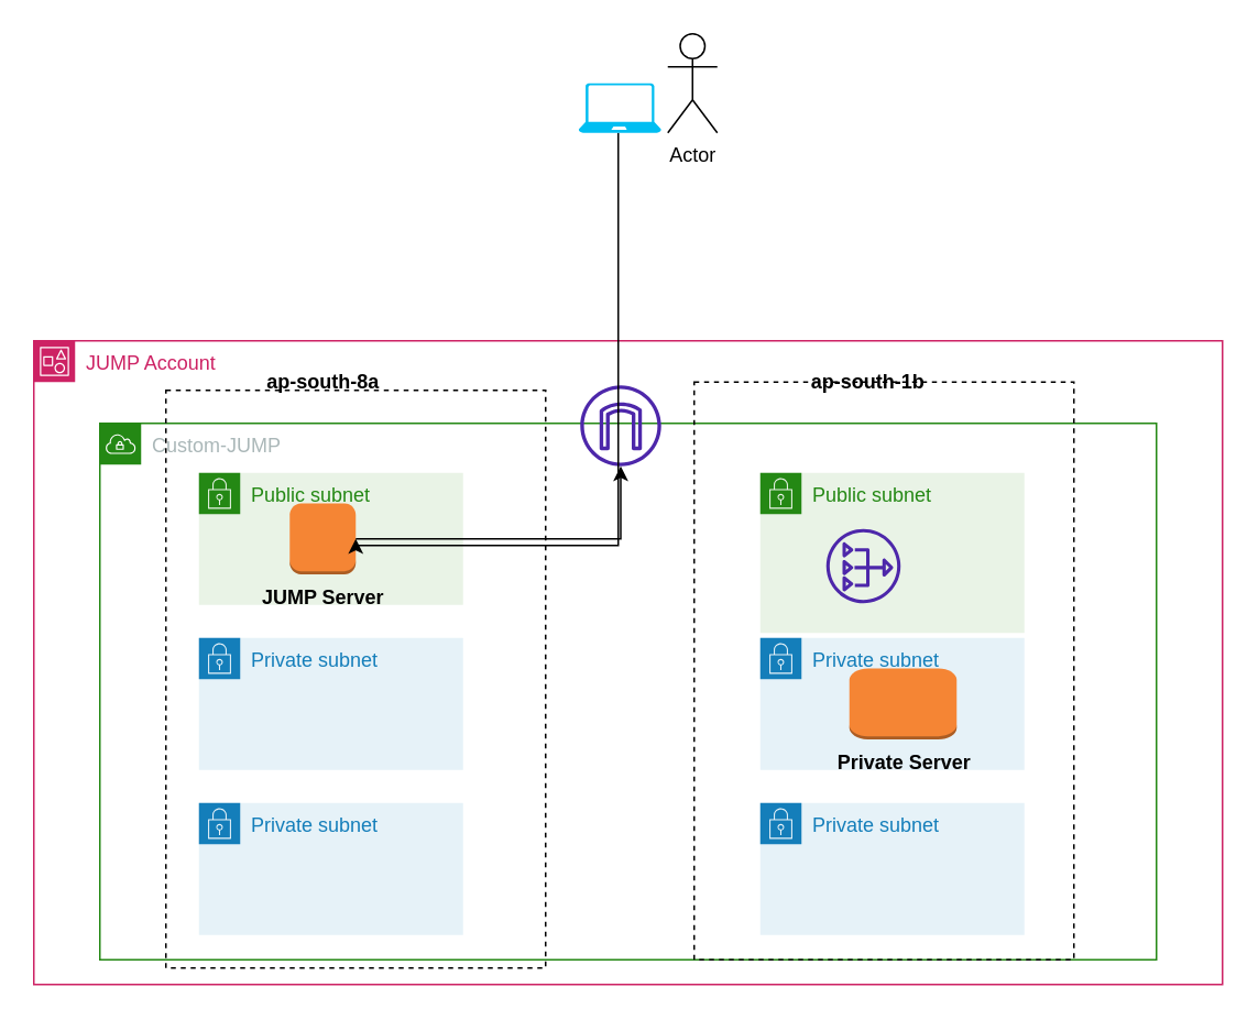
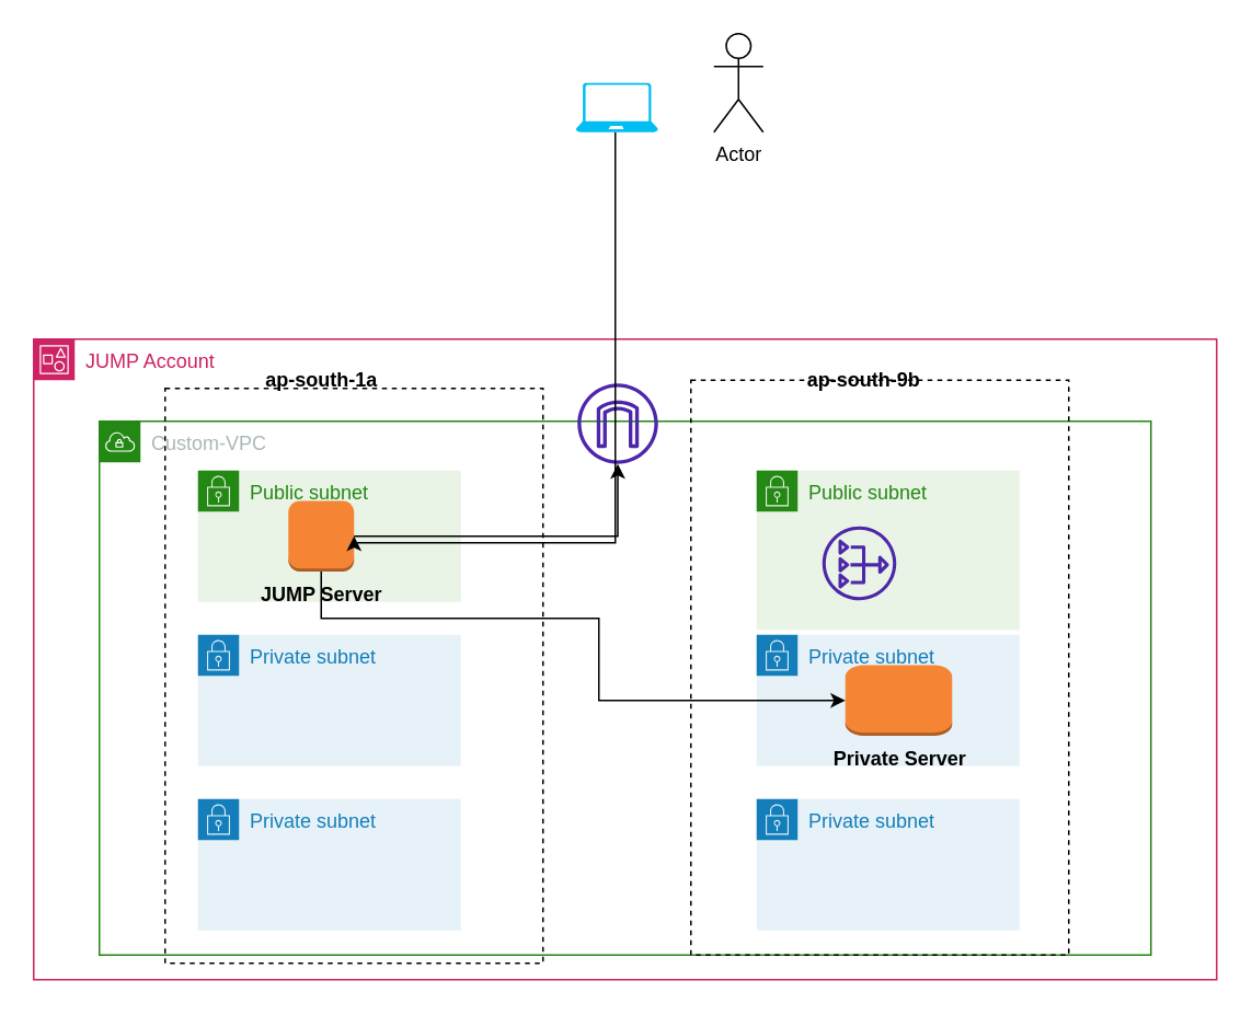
  <mxCell id="0" />
  <mxCell id="1" parent="0" />
  <mxCell id="2" value="JUMP Account" style="points=[[0,0],[0.25,0],[0.5,0],[0.75,0],[1,0],[1,0.25],[1,0.5],[1,0.75],[1,1],[0.75,1],[0.5,1],[0.25,1],[0,1],[0,0.75],[0,0.5],[0,0.25]];outlineConnect=0;gradientColor=none;html=1;whiteSpace=wrap;fontSize=12;fontStyle=0;container=1;pointerEvents=0;collapsible=0;recursiveResize=0;shape=mxgraph.aws4.group;grIcon=mxgraph.aws4.group_account;strokeColor=#CD2264;fillColor=none;verticalAlign=top;align=left;spacingLeft=30;fontColor=#CD2264;dashed=0;" parent="1" vertex="1"><mxGeometry x="20" y="206" width="720" height="390" as="geometry" /></mxCell>
- <mxCell id="3" value="Custom-JUMP" style="points=[[0,0],[0.25,0],[0.5,0],[0.75,0],[1,0],[1,0.25],[1,0.5],[1,0.75],[1,1],[0.75,1],[0.5,1],[0.25,1],[0,1],[0,0.75],[0,0.5],[0,0.25]];outlineConnect=0;gradientColor=none;html=1;whiteSpace=wrap;fontSize=12;fontStyle=0;container=1;pointerEvents=0;collapsible=0;recursiveResize=0;shape=mxgraph.aws4.group;grIcon=mxgraph.aws4.group_vpc;strokeColor=#248814;fillColor=none;verticalAlign=top;align=left;spacingLeft=30;fontColor=#AAB7B8;dashed=0;" parent="2" vertex="1"><mxGeometry x="40" y="50" width="640" height="325" as="geometry" /></mxCell>
+ <mxCell id="3" value="Custom-VPC" style="points=[[0,0],[0.25,0],[0.5,0],[0.75,0],[1,0],[1,0.25],[1,0.5],[1,0.75],[1,1],[0.75,1],[0.5,1],[0.25,1],[0,1],[0,0.75],[0,0.5],[0,0.25]];outlineConnect=0;gradientColor=none;html=1;whiteSpace=wrap;fontSize=12;fontStyle=0;container=1;pointerEvents=0;collapsible=0;recursiveResize=0;shape=mxgraph.aws4.group;grIcon=mxgraph.aws4.group_vpc;strokeColor=#248814;fillColor=none;verticalAlign=top;align=left;spacingLeft=30;fontColor=#AAB7B8;dashed=0;" parent="2" vertex="1"><mxGeometry x="40" y="50" width="640" height="325" as="geometry" /></mxCell>
  <mxCell id="4" value="" style="rounded=0;whiteSpace=wrap;html=1;fillColor=none;dashed=1;" parent="3" vertex="1"><mxGeometry x="40" y="-20" width="230" height="350" as="geometry" /></mxCell>
  <mxCell id="5" value="" style="rounded=0;whiteSpace=wrap;html=1;fillColor=none;dashed=1;" parent="3" vertex="1"><mxGeometry x="360" y="-25" width="230" height="350" as="geometry" /></mxCell>
- <mxCell id="6" value="&lt;b&gt;ap-south-1b&lt;/b&gt;" style="text;html=1;align=center;verticalAlign=middle;resizable=0;points=[];autosize=1;strokeColor=none;fillColor=none;" parent="3" vertex="1"><mxGeometry x="420" y="-40" width="90" height="30" as="geometry" /></mxCell>
+ <mxCell id="6" value="&lt;b&gt;ap-south-9b&lt;/b&gt;" style="text;html=1;align=center;verticalAlign=middle;resizable=0;points=[];autosize=1;strokeColor=none;fillColor=none;" parent="3" vertex="1"><mxGeometry x="420" y="-40" width="90" height="30" as="geometry" /></mxCell>
  <mxCell id="7" value="Public subnet" style="points=[[0,0],[0.25,0],[0.5,0],[0.75,0],[1,0],[1,0.25],[1,0.5],[1,0.75],[1,1],[0.75,1],[0.5,1],[0.25,1],[0,1],[0,0.75],[0,0.5],[0,0.25]];outlineConnect=0;gradientColor=none;html=1;whiteSpace=wrap;fontSize=12;fontStyle=0;container=1;pointerEvents=0;collapsible=0;recursiveResize=0;shape=mxgraph.aws4.group;grIcon=mxgraph.aws4.group_security_group;grStroke=0;strokeColor=#248814;fillColor=#E9F3E6;verticalAlign=top;align=left;spacingLeft=30;fontColor=#248814;dashed=0;" parent="3" vertex="1"><mxGeometry x="60" y="30" width="160" height="80" as="geometry" /></mxCell>
  <mxCell id="8" value="&lt;b&gt;JUMP Server&lt;/b&gt;" style="outlineConnect=0;dashed=0;verticalLabelPosition=bottom;verticalAlign=top;align=center;html=1;shape=mxgraph.aws3.instance;fillColor=#F58534;gradientColor=none;" parent="7" vertex="1"><mxGeometry x="55" y="18.5" width="40" height="43" as="geometry" /></mxCell>
  <mxCell id="9" value="Public subnet" style="points=[[0,0],[0.25,0],[0.5,0],[0.75,0],[1,0],[1,0.25],[1,0.5],[1,0.75],[1,1],[0.75,1],[0.5,1],[0.25,1],[0,1],[0,0.75],[0,0.5],[0,0.25]];outlineConnect=0;gradientColor=none;html=1;whiteSpace=wrap;fontSize=12;fontStyle=0;container=1;pointerEvents=0;collapsible=0;recursiveResize=0;shape=mxgraph.aws4.group;grIcon=mxgraph.aws4.group_security_group;grStroke=0;strokeColor=#248814;fillColor=#E9F3E6;verticalAlign=top;align=left;spacingLeft=30;fontColor=#248814;dashed=0;" parent="3" vertex="1"><mxGeometry x="400" y="30" width="160" height="97" as="geometry" /></mxCell>
  <mxCell id="10" value="" style="sketch=0;outlineConnect=0;fontColor=#232F3E;gradientColor=none;fillColor=#4D27AA;strokeColor=none;dashed=0;verticalLabelPosition=bottom;verticalAlign=top;align=center;html=1;fontSize=12;fontStyle=0;aspect=fixed;pointerEvents=1;shape=mxgraph.aws4.nat_gateway;" parent="9" vertex="1"><mxGeometry x="40" y="34" width="45" height="45" as="geometry" /></mxCell>
  <mxCell id="11" value="Private subnet" style="points=[[0,0],[0.25,0],[0.5,0],[0.75,0],[1,0],[1,0.25],[1,0.5],[1,0.75],[1,1],[0.75,1],[0.5,1],[0.25,1],[0,1],[0,0.75],[0,0.5],[0,0.25]];outlineConnect=0;gradientColor=none;html=1;whiteSpace=wrap;fontSize=12;fontStyle=0;container=1;pointerEvents=0;collapsible=0;recursiveResize=0;shape=mxgraph.aws4.group;grIcon=mxgraph.aws4.group_security_group;grStroke=0;strokeColor=#147EBA;fillColor=#E6F2F8;verticalAlign=top;align=left;spacingLeft=30;fontColor=#147EBA;dashed=0;" parent="3" vertex="1"><mxGeometry x="60" y="130" width="160" height="80" as="geometry" /></mxCell>
  <mxCell id="12" value="Private subnet" style="points=[[0,0],[0.25,0],[0.5,0],[0.75,0],[1,0],[1,0.25],[1,0.5],[1,0.75],[1,1],[0.75,1],[0.5,1],[0.25,1],[0,1],[0,0.75],[0,0.5],[0,0.25]];outlineConnect=0;gradientColor=none;html=1;whiteSpace=wrap;fontSize=12;fontStyle=0;container=1;pointerEvents=0;collapsible=0;recursiveResize=0;shape=mxgraph.aws4.group;grIcon=mxgraph.aws4.group_security_group;grStroke=0;strokeColor=#147EBA;fillColor=#E6F2F8;verticalAlign=top;align=left;spacingLeft=30;fontColor=#147EBA;dashed=0;" parent="3" vertex="1"><mxGeometry x="60" y="230" width="160" height="80" as="geometry" /></mxCell>
  <mxCell id="13" value="Private subnet" style="points=[[0,0],[0.25,0],[0.5,0],[0.75,0],[1,0],[1,0.25],[1,0.5],[1,0.75],[1,1],[0.75,1],[0.5,1],[0.25,1],[0,1],[0,0.75],[0,0.5],[0,0.25]];outlineConnect=0;gradientColor=none;html=1;whiteSpace=wrap;fontSize=12;fontStyle=0;container=1;pointerEvents=0;collapsible=0;recursiveResize=0;shape=mxgraph.aws4.group;grIcon=mxgraph.aws4.group_security_group;grStroke=0;strokeColor=#147EBA;fillColor=#E6F2F8;verticalAlign=top;align=left;spacingLeft=30;fontColor=#147EBA;dashed=0;" parent="3" vertex="1"><mxGeometry x="400" y="130" width="160" height="80" as="geometry" /></mxCell>
  <mxCell id="14" value="&lt;b&gt;Private Server&lt;/b&gt;" style="outlineConnect=0;dashed=0;verticalLabelPosition=bottom;verticalAlign=top;align=center;html=1;shape=mxgraph.aws3.instance;fillColor=#F58534;gradientColor=none;" parent="13" vertex="1"><mxGeometry x="54" y="18.5" width="65" height="43" as="geometry" /></mxCell>
  <mxCell id="15" value="Private subnet" style="points=[[0,0],[0.25,0],[0.5,0],[0.75,0],[1,0],[1,0.25],[1,0.5],[1,0.75],[1,1],[0.75,1],[0.5,1],[0.25,1],[0,1],[0,0.75],[0,0.5],[0,0.25]];outlineConnect=0;gradientColor=none;html=1;whiteSpace=wrap;fontSize=12;fontStyle=0;container=1;pointerEvents=0;collapsible=0;recursiveResize=0;shape=mxgraph.aws4.group;grIcon=mxgraph.aws4.group_security_group;grStroke=0;strokeColor=#147EBA;fillColor=#E6F2F8;verticalAlign=top;align=left;spacingLeft=30;fontColor=#147EBA;dashed=0;" parent="3" vertex="1"><mxGeometry x="400" y="230" width="160" height="80" as="geometry" /></mxCell>
- <mxCell id="17" value="&lt;b&gt;ap-south-8a&lt;/b&gt;" style="text;html=1;align=center;verticalAlign=middle;resizable=0;points=[];autosize=1;strokeColor=none;fillColor=none;" parent="2" vertex="1"><mxGeometry x="130" y="10" width="90" height="30" as="geometry" /></mxCell>
+ <mxCell id="16" style="edgeStyle=orthogonalEdgeStyle;rounded=0;orthogonalLoop=1;jettySize=auto;html=1;" parent="3" source="8" target="14" edge="1"><mxGeometry relative="1" as="geometry"><Array as="points"><mxPoint x="135" y="120" /><mxPoint x="304" y="120" /><mxPoint x="304" y="170" /></Array></mxGeometry></mxCell>
+ <mxCell id="17" value="&lt;b&gt;ap-south-1a&lt;/b&gt;" style="text;html=1;align=center;verticalAlign=middle;resizable=0;points=[];autosize=1;strokeColor=none;fillColor=none;" parent="2" vertex="1"><mxGeometry x="130" y="10" width="90" height="30" as="geometry" /></mxCell>
  <mxCell id="18" value="" style="sketch=0;outlineConnect=0;fontColor=#232F3E;gradientColor=none;fillColor=#4D27AA;strokeColor=none;dashed=0;verticalLabelPosition=bottom;verticalAlign=top;align=center;html=1;fontSize=12;fontStyle=0;aspect=fixed;pointerEvents=1;shape=mxgraph.aws4.internet_gateway;" parent="2" vertex="1"><mxGeometry x="331" y="27" width="49" height="49" as="geometry" /></mxCell>
  <mxCell id="19" style="edgeStyle=orthogonalEdgeStyle;rounded=0;orthogonalLoop=1;jettySize=auto;html=1;" parent="2" source="8" target="18" edge="1"><mxGeometry relative="1" as="geometry" /></mxCell>
- <mxCell id="20" value="Actor" style="shape=umlActor;verticalLabelPosition=bottom;verticalAlign=top;html=1;outlineConnect=0;" parent="1" vertex="1"><mxGeometry x="404" y="20" width="30" height="60" as="geometry" /></mxCell>
+ <mxCell id="20" value="Actor" style="shape=umlActor;verticalLabelPosition=bottom;verticalAlign=top;html=1;outlineConnect=0;" parent="1" vertex="1"><mxGeometry x="434" y="20" width="30" height="60" as="geometry" /></mxCell>
  <mxCell id="21" style="edgeStyle=orthogonalEdgeStyle;rounded=0;orthogonalLoop=1;jettySize=auto;html=1;entryX=1;entryY=0.5;entryDx=0;entryDy=0;entryPerimeter=0;" parent="1" source="22" target="8" edge="1"><mxGeometry relative="1" as="geometry"><Array as="points"><mxPoint x="374" y="330" /></Array></mxGeometry></mxCell>
  <mxCell id="22" value="" style="verticalLabelPosition=bottom;html=1;verticalAlign=top;align=center;strokeColor=none;fillColor=#00BEF2;shape=mxgraph.azure.laptop;pointerEvents=1;" parent="1" vertex="1"><mxGeometry x="350" y="50" width="50" height="30" as="geometry" /></mxCell>
